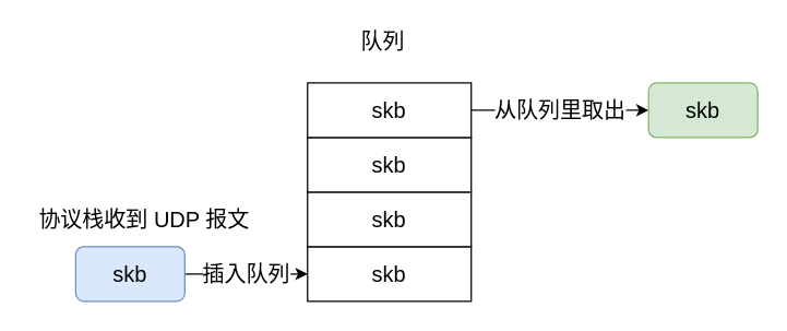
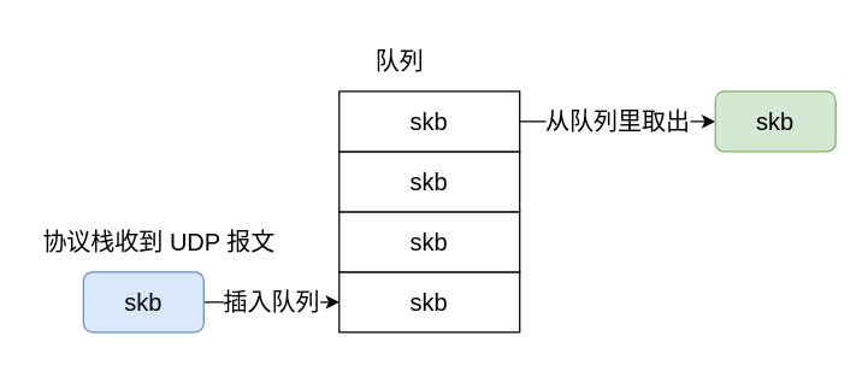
  <mxCell id="0" />
  <mxCell id="1" parent="0" />
  <mxCell id="2" value="插入队列" style="edgeStyle=orthogonalEdgeStyle;rounded=0;orthogonalLoop=1;jettySize=auto;html=1;fontSize=16;" edge="1" parent="1" source="3" target="4"><mxGeometry relative="1" as="geometry" /></mxCell>
  <mxCell id="3" value="skb" style="rounded=1;whiteSpace=wrap;html=1;fontSize=16;fillColor=#dae8fc;strokeColor=#6c8ebf;" vertex="1" parent="1"><mxGeometry x="55" y="180" width="80" height="40" as="geometry" /></mxCell>
  <mxCell id="4" value="skb" style="rounded=0;whiteSpace=wrap;html=1;fontSize=16;" vertex="1" parent="1"><mxGeometry x="225" y="180" width="120" height="40" as="geometry" /></mxCell>
  <mxCell id="5" value="skb" style="rounded=0;whiteSpace=wrap;html=1;fontSize=16;" vertex="1" parent="1"><mxGeometry x="225" y="140" width="120" height="40" as="geometry" /></mxCell>
  <mxCell id="6" value="skb" style="rounded=0;whiteSpace=wrap;html=1;fontSize=16;" vertex="1" parent="1"><mxGeometry x="225" y="100" width="120" height="40" as="geometry" /></mxCell>
  <mxCell id="7" value="从队列里取出" style="edgeStyle=orthogonalEdgeStyle;rounded=0;orthogonalLoop=1;jettySize=auto;html=1;entryX=0;entryY=0.5;entryDx=0;entryDy=0;fontSize=16;" edge="1" parent="1" source="8" target="10"><mxGeometry relative="1" as="geometry" /></mxCell>
  <mxCell id="8" value="skb" style="rounded=0;whiteSpace=wrap;html=1;fontSize=16;" vertex="1" parent="1"><mxGeometry x="225" y="60" width="120" height="40" as="geometry" /></mxCell>
  <mxCell id="9" value="协议栈收到 UDP 报文" style="text;html=1;align=center;verticalAlign=middle;resizable=0;points=[];autosize=1;strokeColor=none;fontSize=16;" vertex="1" parent="1"><mxGeometry x="20" y="150" width="170" height="20" as="geometry" /></mxCell>
  <mxCell id="10" value="skb" style="rounded=1;whiteSpace=wrap;html=1;fontSize=16;fillColor=#d5e8d4;strokeColor=#82b366;" vertex="1" parent="1"><mxGeometry x="475" y="60" width="80" height="40" as="geometry" /></mxCell>
- <mxCell id="11" value="队列" style="text;html=1;align=center;verticalAlign=middle;resizable=0;points=[];autosize=1;strokeColor=none;fontSize=16;" vertex="1" parent="1"><mxGeometry x="255" y="20" width="50" height="20" as="geometry" /></mxCell>
+ <mxCell id="11" value="队列" style="text;html=1;align=center;verticalAlign=middle;resizable=0;points=[];autosize=1;strokeColor=none;fontSize=16;" vertex="1" parent="1"><mxGeometry x="240" y="30" width="50" height="20" as="geometry" /></mxCell>
